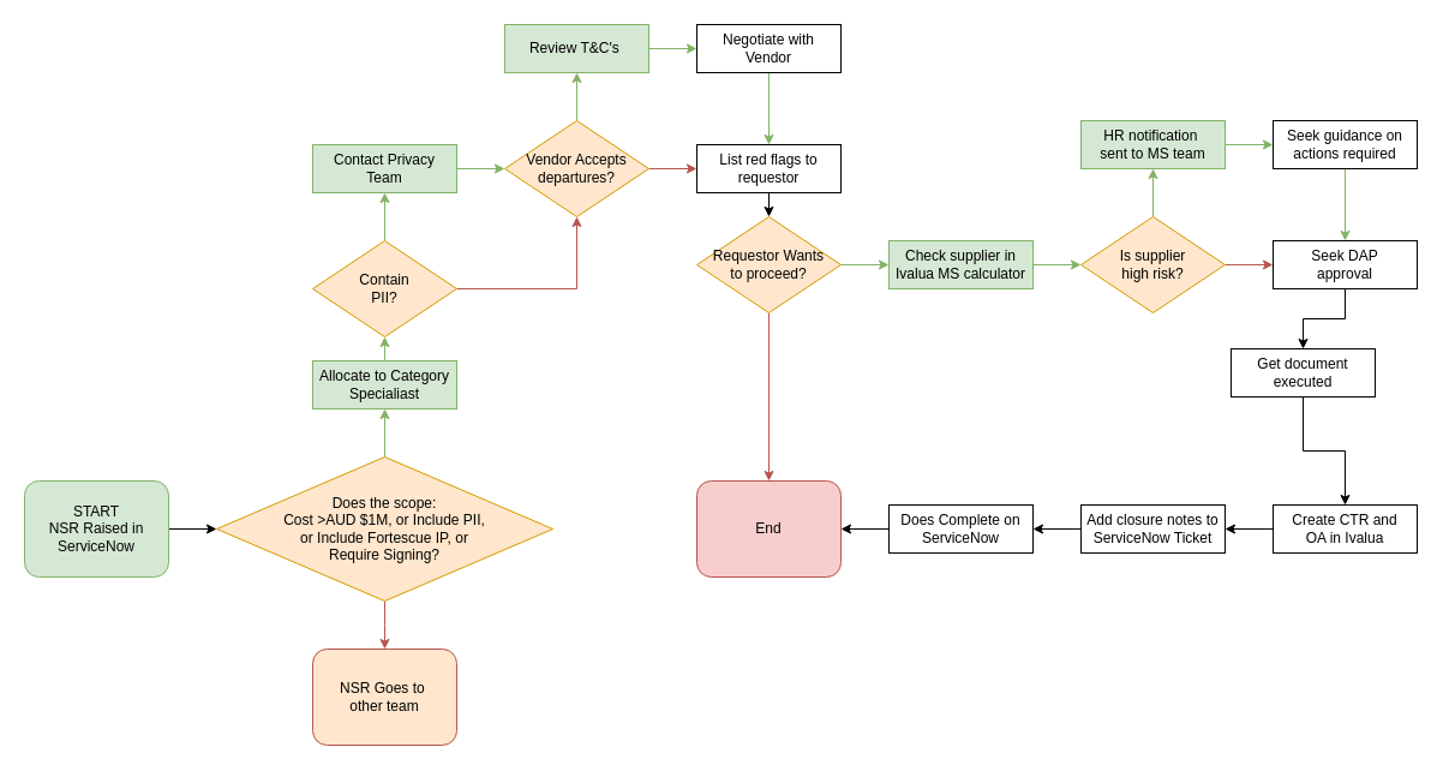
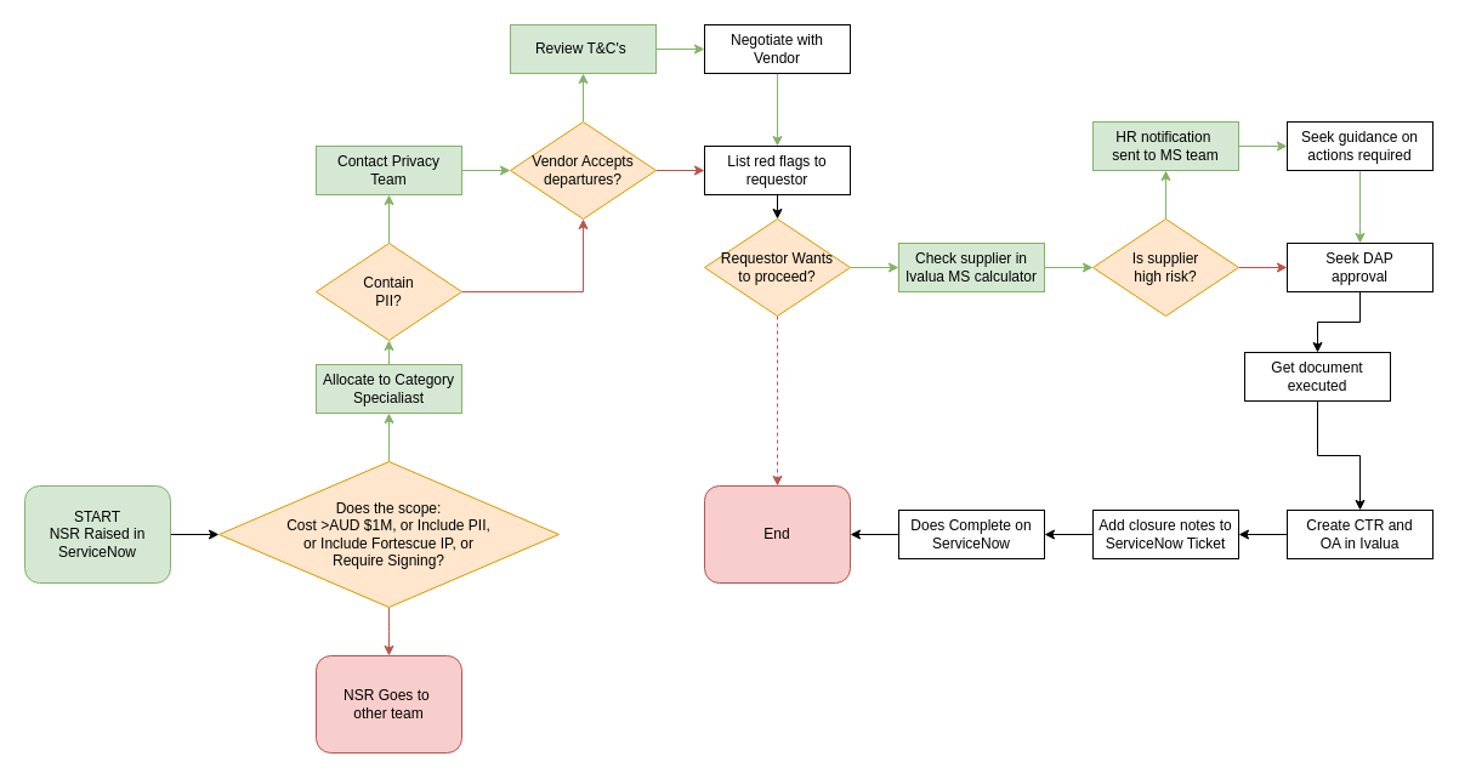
  <mxCell id="0" />
  <mxCell id="1" parent="0" />
  <mxCell id="2" style="edgeStyle=orthogonalEdgeStyle;rounded=0;orthogonalLoop=1;jettySize=auto;html=1;exitX=1;exitY=0.5;exitDx=0;exitDy=0;entryX=0;entryY=0.5;entryDx=0;entryDy=0;" parent="1" source="3" target="6" edge="1"><mxGeometry relative="1" as="geometry" /></mxCell>
  <mxCell id="3" value="START &lt;br&gt;NSR Raised in ServiceNow" style="rounded=1;whiteSpace=wrap;html=1;fontSize=12;glass=0;strokeWidth=1;shadow=0;fillColor=#d5e8d4;strokeColor=#82b366;" parent="1" vertex="1"><mxGeometry x="20" y="400" width="120" height="80" as="geometry" /></mxCell>
  <mxCell id="4" style="edgeStyle=orthogonalEdgeStyle;rounded=0;orthogonalLoop=1;jettySize=auto;html=1;exitX=0.5;exitY=0;exitDx=0;exitDy=0;entryX=0.5;entryY=1;entryDx=0;entryDy=0;fillColor=#d5e8d4;strokeColor=#82b366;" parent="1" source="6" target="8" edge="1"><mxGeometry relative="1" as="geometry" /></mxCell>
  <mxCell id="5" style="edgeStyle=orthogonalEdgeStyle;rounded=0;orthogonalLoop=1;jettySize=auto;html=1;exitX=0.5;exitY=1;exitDx=0;exitDy=0;entryX=0.5;entryY=0;entryDx=0;entryDy=0;fillColor=#f8cecc;strokeColor=#b85450;" parent="1" source="6" edge="1"><mxGeometry relative="1" as="geometry"><mxPoint x="320" y="540" as="targetPoint" /></mxGeometry></mxCell>
  <mxCell id="6" value="Does the scope:&lt;br&gt;Cost &amp;gt;AUD $1M, or Include PII, &lt;br&gt;or Include Fortescue IP, or&lt;br&gt;Require Signing?" style="rhombus;whiteSpace=wrap;html=1;fillColor=#ffe6cc;strokeColor=#d79b00;" parent="1" vertex="1"><mxGeometry x="180" y="380" width="280" height="120" as="geometry" /></mxCell>
  <mxCell id="7" style="edgeStyle=orthogonalEdgeStyle;rounded=0;orthogonalLoop=1;jettySize=auto;html=1;exitX=0.5;exitY=0;exitDx=0;exitDy=0;entryX=0.5;entryY=1;entryDx=0;entryDy=0;fillColor=#d5e8d4;gradientColor=#97d077;strokeColor=#82b366;" parent="1" source="8" target="11" edge="1"><mxGeometry relative="1" as="geometry" /></mxCell>
  <mxCell id="8" value="Allocate to Category&lt;br&gt;Specialiast" style="rounded=0;whiteSpace=wrap;html=1;fillColor=#d5e8d4;strokeColor=#82b366;" parent="1" vertex="1"><mxGeometry x="260" y="300" width="120" height="40" as="geometry" /></mxCell>
  <mxCell id="9" style="edgeStyle=orthogonalEdgeStyle;rounded=0;orthogonalLoop=1;jettySize=auto;html=1;exitX=0.5;exitY=0;exitDx=0;exitDy=0;entryX=0.5;entryY=1;entryDx=0;entryDy=0;fillColor=#d5e8d4;strokeColor=#82b366;" parent="1" source="11" target="13" edge="1"><mxGeometry relative="1" as="geometry" /></mxCell>
  <mxCell id="10" style="edgeStyle=orthogonalEdgeStyle;rounded=0;orthogonalLoop=1;jettySize=auto;html=1;exitX=1;exitY=0.5;exitDx=0;exitDy=0;entryX=0.5;entryY=1;entryDx=0;entryDy=0;fillColor=#f8cecc;strokeColor=#b85450;" parent="1" source="11" target="16" edge="1"><mxGeometry relative="1" as="geometry" /></mxCell>
  <mxCell id="11" value="Contain&lt;br&gt;PII?" style="rhombus;whiteSpace=wrap;html=1;fillColor=#ffe6cc;strokeColor=#d79b00;" parent="1" vertex="1"><mxGeometry x="260" y="200" width="120" height="80" as="geometry" /></mxCell>
  <mxCell id="12" style="edgeStyle=orthogonalEdgeStyle;rounded=0;orthogonalLoop=1;jettySize=auto;html=1;exitX=1;exitY=0.5;exitDx=0;exitDy=0;entryX=0;entryY=0.5;entryDx=0;entryDy=0;fillColor=#d5e8d4;strokeColor=#82b366;" parent="1" source="13" target="16" edge="1"><mxGeometry relative="1" as="geometry" /></mxCell>
  <mxCell id="13" value="Contact Privacy&lt;div&gt;Team&lt;/div&gt;" style="rounded=0;whiteSpace=wrap;html=1;fillColor=#d5e8d4;strokeColor=#82b366;" parent="1" vertex="1"><mxGeometry x="260" y="120" width="120" height="40" as="geometry" /></mxCell>
  <mxCell id="14" style="edgeStyle=orthogonalEdgeStyle;rounded=0;orthogonalLoop=1;jettySize=auto;html=1;exitX=0.5;exitY=0;exitDx=0;exitDy=0;entryX=0.5;entryY=1;entryDx=0;entryDy=0;fillColor=#d5e8d4;strokeColor=#82b366;" parent="1" source="16" target="18" edge="1"><mxGeometry relative="1" as="geometry" /></mxCell>
  <mxCell id="15" style="edgeStyle=orthogonalEdgeStyle;rounded=0;orthogonalLoop=1;jettySize=auto;html=1;exitX=1;exitY=0.5;exitDx=0;exitDy=0;entryX=0;entryY=0.5;entryDx=0;entryDy=0;fillColor=#f8cecc;strokeColor=#b85450;" parent="1" source="16" target="22" edge="1"><mxGeometry relative="1" as="geometry" /></mxCell>
  <mxCell id="16" value="Vendor Accepts&lt;div&gt;departures?&lt;/div&gt;" style="rhombus;whiteSpace=wrap;html=1;fillColor=#ffe6cc;strokeColor=#d79b00;" parent="1" vertex="1"><mxGeometry x="420" y="100" width="120" height="80" as="geometry" /></mxCell>
  <mxCell id="17" style="edgeStyle=orthogonalEdgeStyle;rounded=0;orthogonalLoop=1;jettySize=auto;html=1;exitX=1;exitY=0.5;exitDx=0;exitDy=0;entryX=0;entryY=0.5;entryDx=0;entryDy=0;fillColor=#d5e8d4;strokeColor=#82b366;" parent="1" source="18" target="20" edge="1"><mxGeometry relative="1" as="geometry" /></mxCell>
  <mxCell id="18" value="Review T&amp;amp;C's&amp;nbsp;" style="rounded=0;whiteSpace=wrap;html=1;fillColor=#d5e8d4;strokeColor=#82b366;" parent="1" vertex="1"><mxGeometry x="420" y="20" width="120" height="40" as="geometry" /></mxCell>
  <mxCell id="19" style="edgeStyle=orthogonalEdgeStyle;rounded=0;orthogonalLoop=1;jettySize=auto;html=1;exitX=0.5;exitY=1;exitDx=0;exitDy=0;entryX=0.5;entryY=0;entryDx=0;entryDy=0;fillColor=#d5e8d4;strokeColor=#82b366;" parent="1" source="20" target="22" edge="1"><mxGeometry relative="1" as="geometry" /></mxCell>
  <mxCell id="20" value="Negotiate with&lt;div&gt;Vendor&lt;/div&gt;" style="rounded=0;whiteSpace=wrap;html=1;fillColor=default;" parent="1" vertex="1"><mxGeometry x="580" y="20" width="120" height="40" as="geometry" /></mxCell>
  <mxCell id="21" style="edgeStyle=orthogonalEdgeStyle;rounded=0;orthogonalLoop=1;jettySize=auto;html=1;exitX=0.5;exitY=1;exitDx=0;exitDy=0;entryX=0.5;entryY=0;entryDx=0;entryDy=0;" parent="1" source="22" target="25" edge="1"><mxGeometry relative="1" as="geometry" /></mxCell>
  <mxCell id="22" value="List red flags to&lt;div&gt;requestor&lt;/div&gt;" style="rounded=0;whiteSpace=wrap;html=1;" parent="1" vertex="1"><mxGeometry x="580" y="120" width="120" height="40" as="geometry" /></mxCell>
- <mxCell id="23" style="edgeStyle=orthogonalEdgeStyle;rounded=0;orthogonalLoop=1;jettySize=auto;html=1;exitX=0.5;exitY=1;exitDx=0;exitDy=0;entryX=0.5;entryY=0;entryDx=0;entryDy=0;fillColor=#f8cecc;strokeColor=#b85450;" parent="1" source="25" target="26" edge="1"><mxGeometry relative="1" as="geometry" /></mxCell>
+ <mxCell id="23" style="edgeStyle=orthogonalEdgeStyle;rounded=0;orthogonalLoop=1;jettySize=auto;html=1;exitX=0.5;exitY=1;exitDx=0;exitDy=0;entryX=0.5;entryY=0;entryDx=0;entryDy=0;fillColor=#f8cecc;strokeColor=#b85450;dashed=1;" parent="1" source="25" target="26" edge="1"><mxGeometry relative="1" as="geometry" /></mxCell>
  <mxCell id="24" style="edgeStyle=orthogonalEdgeStyle;rounded=0;orthogonalLoop=1;jettySize=auto;html=1;exitX=1;exitY=0.5;exitDx=0;exitDy=0;entryX=0;entryY=0.5;entryDx=0;entryDy=0;fillColor=#d5e8d4;strokeColor=#82b366;" parent="1" source="25" target="28" edge="1"><mxGeometry relative="1" as="geometry" /></mxCell>
  <mxCell id="25" value="Requestor Wants&lt;div&gt;to proceed?&lt;/div&gt;" style="rhombus;whiteSpace=wrap;html=1;fillColor=#ffe6cc;strokeColor=#d79b00;" parent="1" vertex="1"><mxGeometry x="580" y="180" width="120" height="80" as="geometry" /></mxCell>
  <mxCell id="26" value="End" style="rounded=1;whiteSpace=wrap;html=1;fontSize=12;glass=0;strokeWidth=1;shadow=0;fillColor=#f8cecc;strokeColor=#b85450;" parent="1" vertex="1"><mxGeometry x="580" y="400" width="120" height="80" as="geometry" /></mxCell>
  <mxCell id="27" style="edgeStyle=orthogonalEdgeStyle;rounded=0;orthogonalLoop=1;jettySize=auto;html=1;exitX=1;exitY=0.5;exitDx=0;exitDy=0;entryX=0;entryY=0.5;entryDx=0;entryDy=0;fillColor=#d5e8d4;strokeColor=#82b366;" parent="1" source="28" target="31" edge="1"><mxGeometry relative="1" as="geometry" /></mxCell>
  <mxCell id="28" value="Check supplier in&lt;div&gt;Ivalua MS calculator&lt;/div&gt;" style="rounded=0;whiteSpace=wrap;html=1;fillColor=#d5e8d4;strokeColor=#82b366;" parent="1" vertex="1"><mxGeometry x="740" y="200" width="120" height="40" as="geometry" /></mxCell>
  <mxCell id="29" style="edgeStyle=orthogonalEdgeStyle;rounded=0;orthogonalLoop=1;jettySize=auto;html=1;exitX=0.5;exitY=0;exitDx=0;exitDy=0;entryX=0.5;entryY=1;entryDx=0;entryDy=0;fillColor=#d5e8d4;strokeColor=#82b366;" parent="1" source="31" target="33" edge="1"><mxGeometry relative="1" as="geometry" /></mxCell>
  <mxCell id="30" style="edgeStyle=orthogonalEdgeStyle;rounded=0;orthogonalLoop=1;jettySize=auto;html=1;exitX=1;exitY=0.5;exitDx=0;exitDy=0;entryX=0;entryY=0.5;entryDx=0;entryDy=0;fillColor=#f8cecc;strokeColor=#b85450;" parent="1" source="31" target="37" edge="1"><mxGeometry relative="1" as="geometry" /></mxCell>
  <mxCell id="31" value="Is supplier&lt;div&gt;high risk?&lt;/div&gt;" style="rhombus;whiteSpace=wrap;html=1;fillColor=#ffe6cc;strokeColor=#d79b00;" parent="1" vertex="1"><mxGeometry x="900" y="180" width="120" height="80" as="geometry" /></mxCell>
  <mxCell id="32" style="edgeStyle=orthogonalEdgeStyle;rounded=0;orthogonalLoop=1;jettySize=auto;html=1;exitX=1;exitY=0.5;exitDx=0;exitDy=0;entryX=0;entryY=0.5;entryDx=0;entryDy=0;fillColor=#d5e8d4;strokeColor=#82b366;" parent="1" source="33" target="35" edge="1"><mxGeometry relative="1" as="geometry" /></mxCell>
  <mxCell id="33" value="HR&amp;nbsp;&lt;span style=&quot;background-color: initial;&quot;&gt;notification&amp;nbsp;&lt;/span&gt;&lt;div&gt;&lt;span style=&quot;background-color: initial;&quot;&gt;sent to MS team&lt;/span&gt;&lt;/div&gt;" style="rounded=0;whiteSpace=wrap;html=1;fillColor=#d5e8d4;strokeColor=#82b366;" parent="1" vertex="1"><mxGeometry x="900" y="100" width="120" height="40" as="geometry" /></mxCell>
  <mxCell id="34" style="edgeStyle=orthogonalEdgeStyle;rounded=0;orthogonalLoop=1;jettySize=auto;html=1;exitX=0.5;exitY=1;exitDx=0;exitDy=0;entryX=0.5;entryY=0;entryDx=0;entryDy=0;fillColor=#d5e8d4;strokeColor=#82b366;" parent="1" source="35" target="37" edge="1"><mxGeometry relative="1" as="geometry" /></mxCell>
  <mxCell id="35" value="Seek guidance on actions required" style="rounded=0;whiteSpace=wrap;html=1;" parent="1" vertex="1"><mxGeometry x="1060" y="100" width="120" height="40" as="geometry" /></mxCell>
  <mxCell id="36" style="edgeStyle=orthogonalEdgeStyle;rounded=0;orthogonalLoop=1;jettySize=auto;html=1;exitX=0.5;exitY=1;exitDx=0;exitDy=0;entryX=0.5;entryY=0;entryDx=0;entryDy=0;" parent="1" source="37" target="39" edge="1"><mxGeometry relative="1" as="geometry" /></mxCell>
  <mxCell id="37" value="Seek DAP&lt;div&gt;approval&lt;/div&gt;" style="rounded=0;whiteSpace=wrap;html=1;" parent="1" vertex="1"><mxGeometry x="1060" y="200" width="120" height="40" as="geometry" /></mxCell>
  <mxCell id="38" style="edgeStyle=orthogonalEdgeStyle;rounded=0;orthogonalLoop=1;jettySize=auto;html=1;exitX=0.5;exitY=1;exitDx=0;exitDy=0;entryX=0.5;entryY=0;entryDx=0;entryDy=0;" parent="1" source="39" target="41" edge="1"><mxGeometry relative="1" as="geometry" /></mxCell>
  <mxCell id="39" value="Get document&lt;div&gt;executed&lt;/div&gt;" style="rounded=0;whiteSpace=wrap;html=1;" parent="1" vertex="1"><mxGeometry x="1025" y="290" width="120" height="40" as="geometry" /></mxCell>
  <mxCell id="40" style="edgeStyle=orthogonalEdgeStyle;rounded=0;orthogonalLoop=1;jettySize=auto;html=1;exitX=0;exitY=0.5;exitDx=0;exitDy=0;entryX=1;entryY=0.5;entryDx=0;entryDy=0;" parent="1" source="41" target="43" edge="1"><mxGeometry relative="1" as="geometry" /></mxCell>
  <mxCell id="41" value="Create CTR and&lt;div&gt;OA in Ivalua&lt;/div&gt;" style="rounded=0;whiteSpace=wrap;html=1;" parent="1" vertex="1"><mxGeometry x="1060" y="420" width="120" height="40" as="geometry" /></mxCell>
  <mxCell id="42" style="edgeStyle=orthogonalEdgeStyle;rounded=0;orthogonalLoop=1;jettySize=auto;html=1;exitX=0;exitY=0.5;exitDx=0;exitDy=0;entryX=1;entryY=0.5;entryDx=0;entryDy=0;" parent="1" source="43" target="45" edge="1"><mxGeometry relative="1" as="geometry" /></mxCell>
  <mxCell id="43" value="Add closure notes to&lt;div&gt;ServiceNow Ticket&lt;/div&gt;" style="rounded=0;whiteSpace=wrap;html=1;" parent="1" vertex="1"><mxGeometry x="900" y="420" width="120" height="40" as="geometry" /></mxCell>
  <mxCell id="44" style="edgeStyle=orthogonalEdgeStyle;rounded=0;orthogonalLoop=1;jettySize=auto;html=1;exitX=0;exitY=0.5;exitDx=0;exitDy=0;entryX=1;entryY=0.5;entryDx=0;entryDy=0;" parent="1" source="45" target="26" edge="1"><mxGeometry relative="1" as="geometry" /></mxCell>
  <mxCell id="45" value="Does Complete on&lt;br&gt;ServiceNow" style="rounded=0;whiteSpace=wrap;html=1;" parent="1" vertex="1"><mxGeometry x="740" y="420" width="120" height="40" as="geometry" /></mxCell>
- <mxCell id="46" value="NSR Goes to&amp;nbsp;&lt;br&gt;other team" style="rounded=1;whiteSpace=wrap;html=1;fontSize=12;glass=0;strokeWidth=1;shadow=0;fillColor=#ffe6cc;strokeColor=#b85450;" vertex="1" parent="1"><mxGeometry x="260" y="540" width="120" height="80" as="geometry" /></mxCell>
+ <mxCell id="46" value="NSR Goes to&amp;nbsp;&lt;br&gt;other team" style="rounded=1;whiteSpace=wrap;html=1;fontSize=12;glass=0;strokeWidth=1;shadow=0;fillColor=#f8cecc;strokeColor=#b85450;" vertex="1" parent="1"><mxGeometry x="260" y="540" width="120" height="80" as="geometry" /></mxCell>
